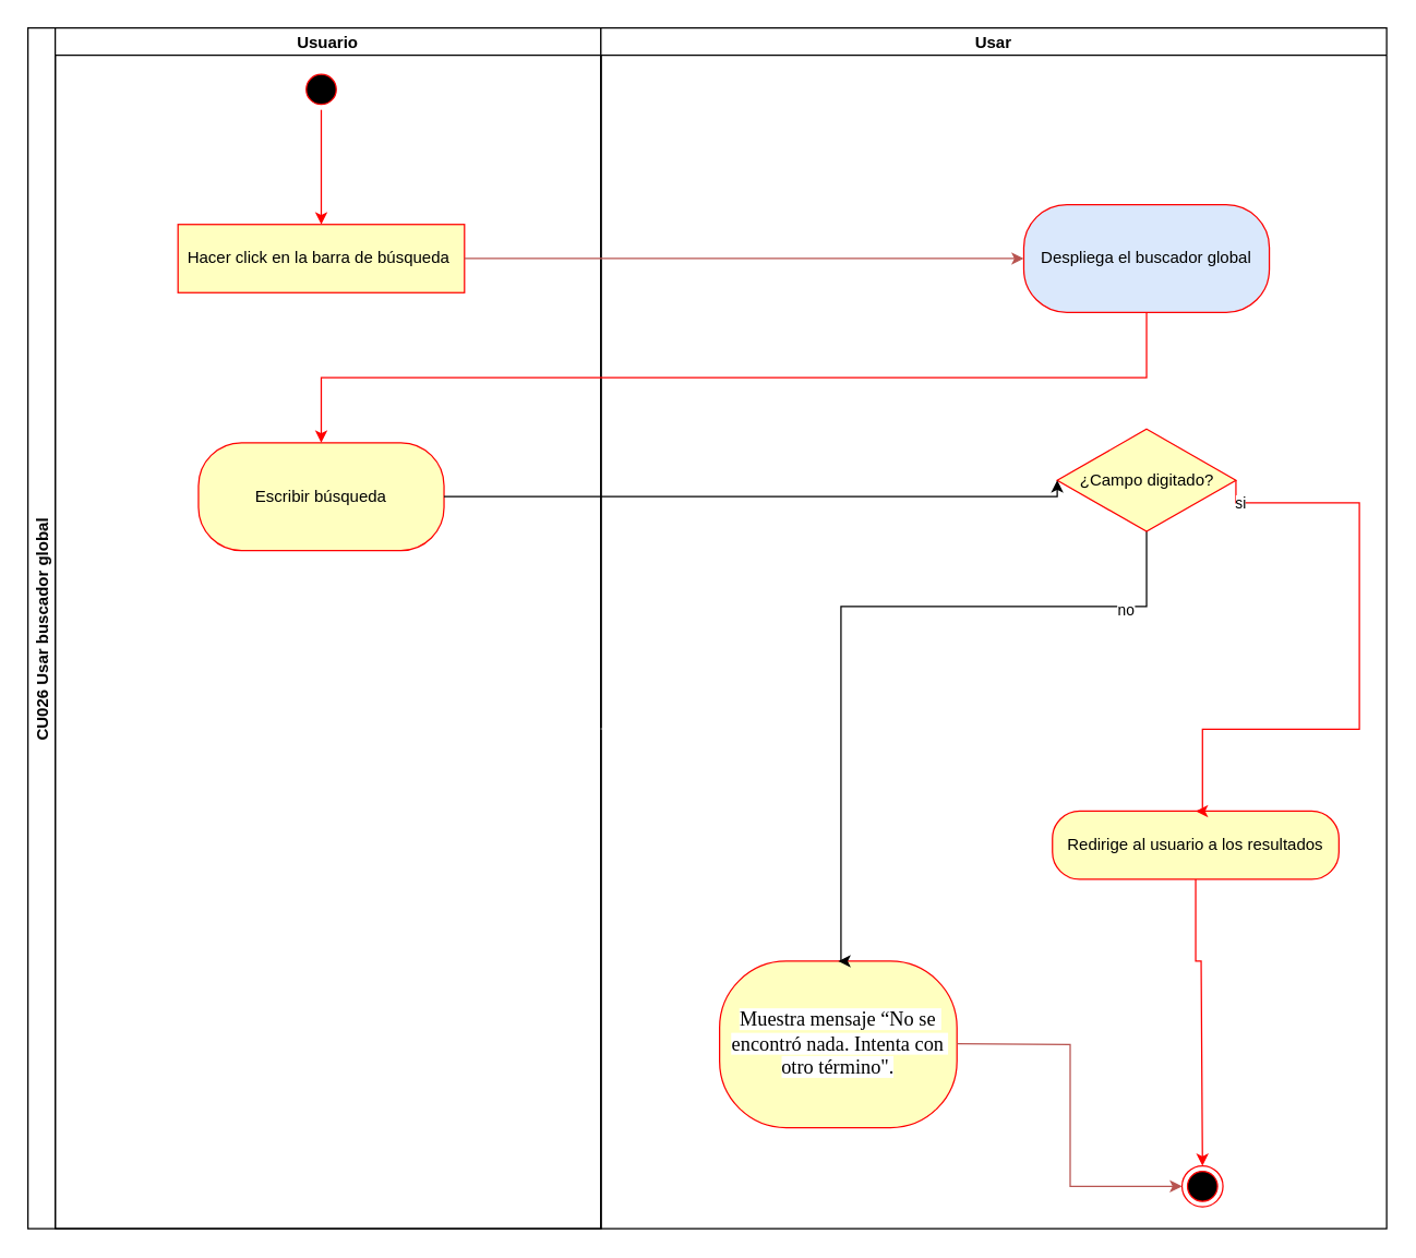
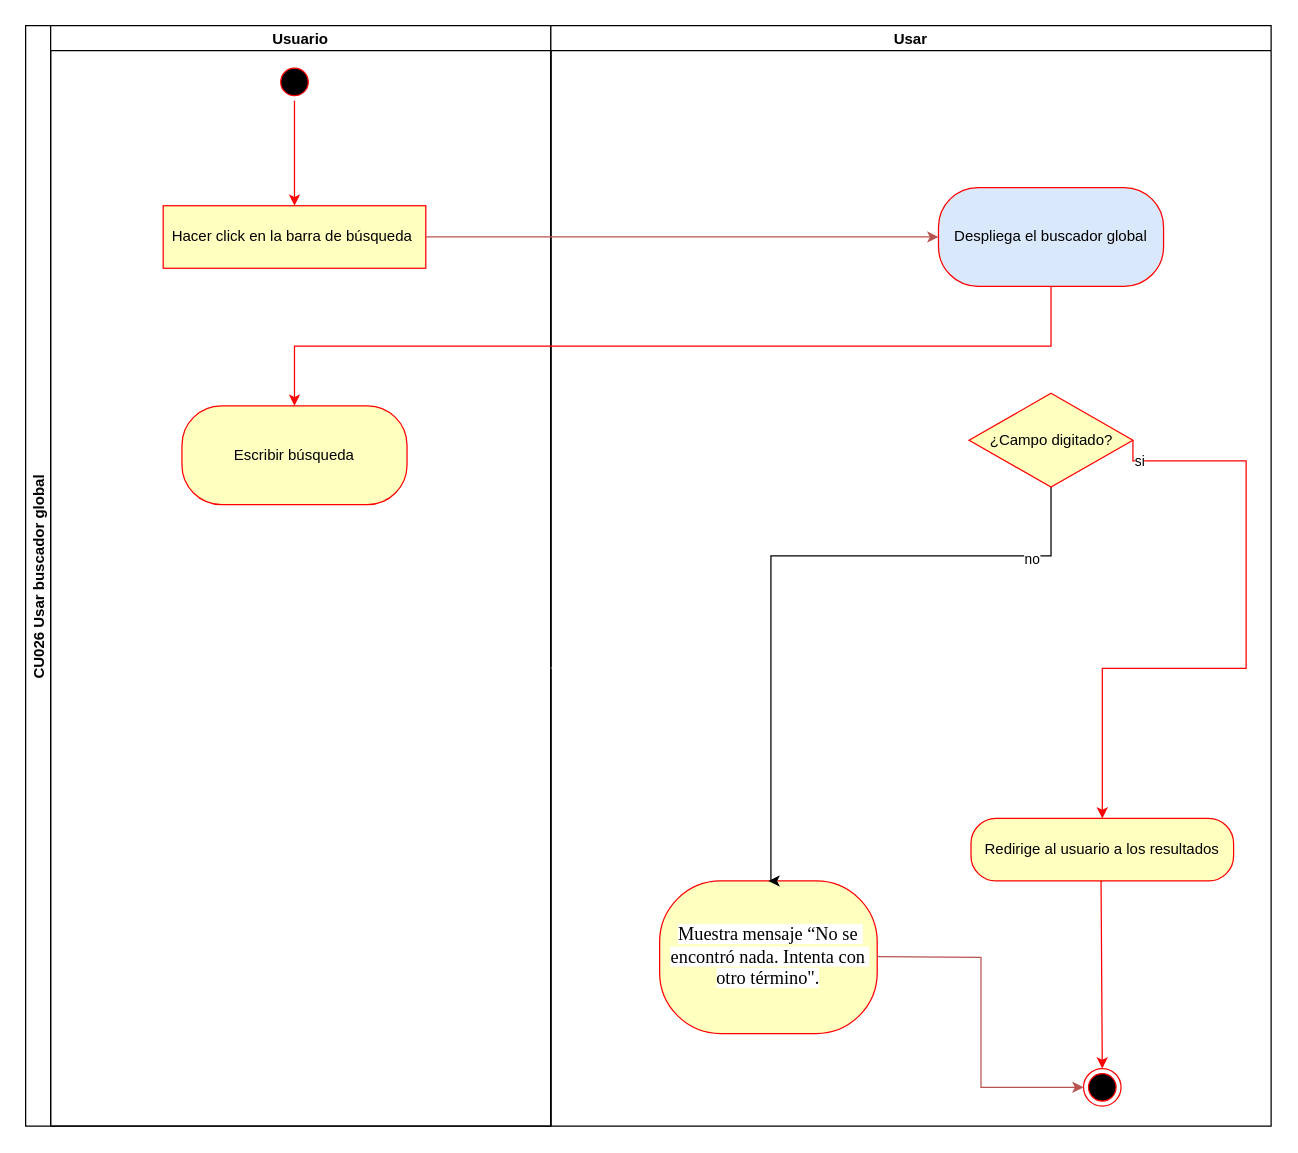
  <mxCell id="0" />
  <mxCell id="1" parent="0" />
  <mxCell id="2" value="CU026 Usar buscador global" style="swimlane;childLayout=stackLayout;resizeParent=1;resizeParentMax=0;startSize=20;horizontal=0;horizontalStack=1;" vertex="1" parent="1"><mxGeometry x="20" y="20" width="420" height="880" as="geometry"><mxRectangle x="200" y="80" width="40" height="50" as="alternateBounds" /></mxGeometry></mxCell>
  <mxCell id="3" value="Usuario" style="swimlane;startSize=20;" vertex="1" parent="2"><mxGeometry x="20" width="400" height="880" as="geometry" /></mxCell>
  <mxCell id="4" style="edgeStyle=orthogonalEdgeStyle;rounded=0;orthogonalLoop=1;jettySize=auto;html=1;exitX=0.5;exitY=1;exitDx=0;exitDy=0;entryX=0.5;entryY=0;entryDx=0;entryDy=0;strokeColor=#FF0000;" edge="1" parent="3" source="5" target="7"><mxGeometry relative="1" as="geometry" /></mxCell>
  <mxCell id="5" value="" style="ellipse;html=1;shape=startState;fillColor=#000000;strokeColor=#ff0000;fillStyle=auto;" vertex="1" parent="3"><mxGeometry x="180" y="30" width="30" height="30" as="geometry" /></mxCell>
  <mxCell id="6" style="edgeStyle=orthogonalEdgeStyle;rounded=0;orthogonalLoop=1;jettySize=auto;html=1;entryX=0;entryY=0.5;entryDx=0;entryDy=0;strokeColor=#FF0000;" edge="1" parent="3"><mxGeometry relative="1" as="geometry"><Array as="points"><mxPoint x="106" y="871" /><mxPoint x="106" y="652" /></Array><mxPoint x="135" y="652" as="targetPoint" /></mxGeometry></mxCell>
  <mxCell id="7" value="Hacer click en la barra de búsqueda&amp;nbsp;" style="whiteSpace=wrap;html=1;arcSize=40;fontColor=#000000;fillColor=#ffffc0;strokeColor=#ff0000;rounded=0;" vertex="1" parent="3"><mxGeometry x="90" y="144" width="210" height="50" as="geometry" /></mxCell>
  <mxCell id="8" value="Escribir búsqueda" style="rounded=1;whiteSpace=wrap;html=1;arcSize=40;fontColor=#000000;fillColor=#ffffc0;strokeColor=#ff0000;" vertex="1" parent="3"><mxGeometry x="105" y="304" width="180" height="79" as="geometry" /></mxCell>
  <mxCell id="9" style="edgeStyle=orthogonalEdgeStyle;rounded=0;orthogonalLoop=1;jettySize=auto;html=1;exitX=0;exitY=0.5;exitDx=0;exitDy=0;entryX=0.5;entryY=0;entryDx=0;entryDy=0;strokeColor=#FFFFFF;" edge="1" parent="2"><mxGeometry relative="1" as="geometry"><mxPoint x="496" y="513.5" as="sourcePoint" /><mxPoint x="285" y="614" as="targetPoint" /></mxGeometry></mxCell>
  <mxCell id="10" value="Usar" style="swimlane;startSize=20;" vertex="1" parent="1"><mxGeometry x="440" y="20" width="576" height="880" as="geometry" /></mxCell>
  <mxCell id="11" value="&lt;span style=&quot;font-family: Calibri; font-size: 14.667px; white-space-collapse: preserve; background-color: rgb(255, 255, 255);&quot;&gt;Muestra mensaje “No se encontró nada. Intenta con otro término&quot;.&lt;/span&gt;" style="rounded=1;whiteSpace=wrap;html=1;arcSize=40;fontColor=#000000;fillColor=#ffffc0;strokeColor=#ff0000;" vertex="1" parent="10"><mxGeometry x="87" y="684" width="174" height="122" as="geometry" /></mxCell>
  <mxCell id="12" value="Despliega el buscador global" style="rounded=1;whiteSpace=wrap;html=1;arcSize=40;fontColor=#000000;fillColor=#dae8fc;strokeColor=#ff0000;" vertex="1" parent="10"><mxGeometry x="310" y="129.5" width="180" height="79" as="geometry" /></mxCell>
  <mxCell id="13" value="" style="ellipse;html=1;shape=endState;fillColor=#000000;strokeColor=#ff0000;" vertex="1" parent="10"><mxGeometry x="426" y="834" width="30" height="30" as="geometry" /></mxCell>
  <mxCell id="14" style="edgeStyle=orthogonalEdgeStyle;rounded=0;orthogonalLoop=1;jettySize=auto;html=1;exitX=0.5;exitY=1;exitDx=0;exitDy=0;entryX=0.5;entryY=0;entryDx=0;entryDy=0;strokeColor=#FF0000;" edge="1" parent="10" source="15" target="13"><mxGeometry relative="1" as="geometry"><Array as="points"><mxPoint x="440" y="684" /></Array></mxGeometry></mxCell>
- <mxCell id="15" value="Redirige al usuario a los resultados" style="rounded=1;whiteSpace=wrap;html=1;arcSize=40;fontColor=#000000;fillColor=#ffffc0;strokeColor=#ff0000;" vertex="1" parent="10"><mxGeometry x="331" y="574" width="210" height="50" as="geometry" /></mxCell>
+ <mxCell id="15" value="Redirige al usuario a los resultados" style="rounded=1;whiteSpace=wrap;html=1;arcSize=40;fontColor=#000000;fillColor=#ffffc0;strokeColor=#ff0000;" vertex="1" parent="10"><mxGeometry x="336" y="634" width="210" height="50" as="geometry" /></mxCell>
  <mxCell id="16" style="edgeStyle=orthogonalEdgeStyle;rounded=0;orthogonalLoop=1;jettySize=auto;html=1;entryX=0.5;entryY=0;entryDx=0;entryDy=0;" edge="1" parent="10" source="18" target="11"><mxGeometry relative="1" as="geometry"><mxPoint x="166" y="474" as="targetPoint" /><Array as="points"><mxPoint x="400" y="424" /><mxPoint x="176" y="424" /></Array></mxGeometry></mxCell>
  <mxCell id="17" value="no" style="edgeLabel;html=1;align=center;verticalAlign=middle;resizable=0;points=[];" connectable="0" vertex="1" parent="16"><mxGeometry x="-0.743" y="2" relative="1" as="geometry"><mxPoint x="-1" as="offset" /></mxGeometry></mxCell>
  <mxCell id="18" value="¿Campo digitado?" style="rhombus;whiteSpace=wrap;html=1;fontColor=#000000;fillColor=#ffffc0;strokeColor=#ff0000;" vertex="1" parent="10"><mxGeometry x="334.5" y="294" width="131" height="75" as="geometry" /></mxCell>
  <mxCell id="19" style="edgeStyle=orthogonalEdgeStyle;rounded=0;orthogonalLoop=1;jettySize=auto;html=1;exitX=1;exitY=0.5;exitDx=0;exitDy=0;entryX=0.5;entryY=0;entryDx=0;entryDy=0;strokeColor=#FF0000;" edge="1" parent="10" source="18" target="15"><mxGeometry relative="1" as="geometry"><mxPoint x="-30" y="639" as="sourcePoint" /><Array as="points"><mxPoint x="556" y="348" /><mxPoint x="556" y="514" /><mxPoint x="441" y="514" /></Array></mxGeometry></mxCell>
  <mxCell id="20" value="si" style="edgeLabel;html=1;align=center;verticalAlign=middle;resizable=0;points=[];" connectable="0" vertex="1" parent="19"><mxGeometry x="-0.916" y="-4" relative="1" as="geometry"><mxPoint y="-4" as="offset" /></mxGeometry></mxCell>
  <mxCell id="21" style="edgeStyle=orthogonalEdgeStyle;rounded=0;orthogonalLoop=1;jettySize=auto;html=1;exitX=1;exitY=0.5;exitDx=0;exitDy=0;fillColor=#f8cecc;strokeColor=#b85450;" edge="1" parent="1" source="7" target="12"><mxGeometry relative="1" as="geometry" /></mxCell>
  <mxCell id="22" style="edgeStyle=orthogonalEdgeStyle;rounded=0;orthogonalLoop=1;jettySize=auto;html=1;exitX=0.5;exitY=1;exitDx=0;exitDy=0;strokeColor=#FF0000;entryX=0.5;entryY=0;entryDx=0;entryDy=0;" edge="1" parent="1" source="12" target="8"><mxGeometry relative="1" as="geometry"><mxPoint x="240" y="344" as="targetPoint" /></mxGeometry></mxCell>
- <mxCell id="23" style="edgeStyle=orthogonalEdgeStyle;rounded=0;orthogonalLoop=1;jettySize=auto;html=1;entryX=0;entryY=0.5;entryDx=0;entryDy=0;" edge="1" parent="1" source="8" target="18"><mxGeometry relative="1" as="geometry"><Array as="points"><mxPoint x="775" y="364" /></Array></mxGeometry></mxCell>
  <mxCell id="24" style="edgeStyle=orthogonalEdgeStyle;rounded=0;orthogonalLoop=1;jettySize=auto;html=1;exitX=1;exitY=0.5;exitDx=0;exitDy=0;fillColor=#f8cecc;strokeColor=#b85450;entryX=0;entryY=0.5;entryDx=0;entryDy=0;" edge="1" parent="1" target="13"><mxGeometry relative="1" as="geometry"><mxPoint x="701" y="764.5" as="sourcePoint" /><mxPoint x="1111" y="764.5" as="targetPoint" /></mxGeometry></mxCell>
